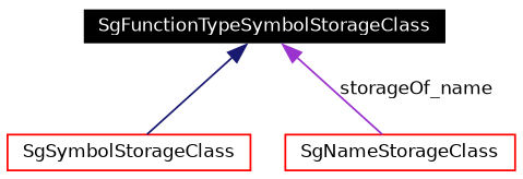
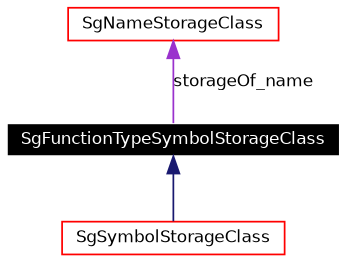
  digraph {
    node [color=red fontname=Helvetica fontsize=10 shape=record]
    edge [dir=back fontname=Helvetica fontsize=10 labelfontname=Helvetica labelfontsize=10 style=solid]
    n1 [color=white fillcolor=black fontcolor=white height=0.2 label=SgFunctionTypeSymbolStorageClass style=filled width=0.4]
    n2 [height=0.2 label=SgSymbolStorageClass width=0.4]
    n3 [height=0.2 label=SgNameStorageClass width=0.4]
    n1 -> n2 [color=midnightblue]
-   n1 -> n3 [color=darkorchid3 label=storageOf_name]
+   n3 -> n1 [color=darkorchid3 label=storageOf_name]
  }
